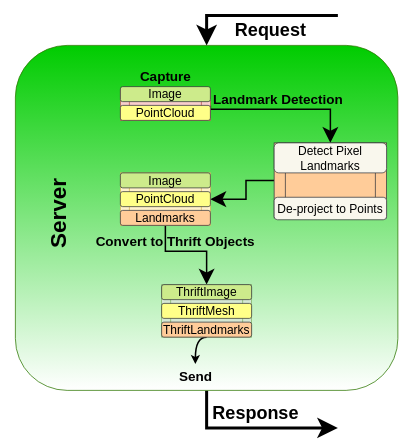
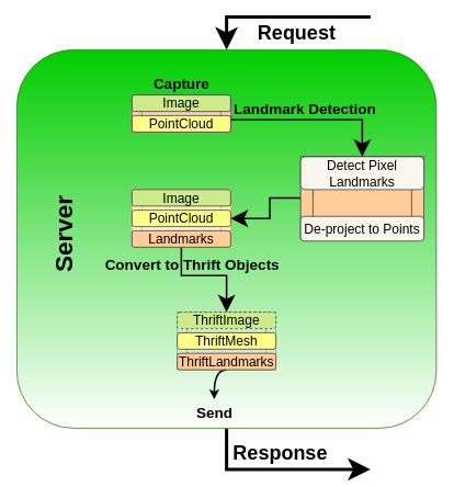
  <mxCell id="0" />
  <mxCell id="1" parent="0" />
  <mxCell id="2" style="edgeStyle=orthogonalEdgeStyle;rounded=0;orthogonalLoop=1;jettySize=auto;html=1;exitX=0.5;exitY=1;exitDx=0;exitDy=0;endSize=15;strokeWidth=4;" parent="1" source="3" edge="1"><mxGeometry relative="1" as="geometry"><Array as="points"><mxPoint x="275" y="570" /></Array><mxPoint x="450" y="570" as="targetPoint" /></mxGeometry></mxCell>
  <mxCell id="3" value="" style="rounded=1;whiteSpace=wrap;html=1;fillColor=#00CC00;strokeColor=#2D7600;fontColor=#ffffff;gradientColor=#ffffff;" parent="1" vertex="1"><mxGeometry x="20" y="60" width="510" height="460" as="geometry" /></mxCell>
  <mxCell id="4" style="edgeStyle=orthogonalEdgeStyle;rounded=0;orthogonalLoop=1;jettySize=auto;html=1;entryX=0.5;entryY=0;entryDx=0;entryDy=0;endSize=15;strokeWidth=4;" parent="1" target="3" edge="1"><mxGeometry relative="1" as="geometry"><Array as="points"><mxPoint x="275" y="20" /></Array><mxPoint x="450" y="20" as="sourcePoint" /></mxGeometry></mxCell>
  <mxCell id="5" style="edgeStyle=orthogonalEdgeStyle;rounded=0;orthogonalLoop=1;jettySize=auto;html=1;exitX=1;exitY=0.5;exitDx=0;exitDy=0;entryX=0.5;entryY=0;entryDx=0;entryDy=0;endSize=15;strokeWidth=2;" parent="1" source="6" target="15" edge="1"><mxGeometry relative="1" as="geometry"><Array as="points"><mxPoint x="280" y="145" /><mxPoint x="440" y="145" /></Array></mxGeometry></mxCell>
  <mxCell id="6" value="&lt;p style=&quot;line-height: 70%&quot;&gt;&lt;br&gt;&lt;/p&gt;" style="shape=process;whiteSpace=wrap;html=1;backgroundOutline=1;fillColor=#f8cecc;strokeColor=#b85450;" parent="1" vertex="1"><mxGeometry x="160" y="120" width="120" height="40" as="geometry" /></mxCell>
  <mxCell id="7" value="Request" style="text;strokeColor=none;fillColor=none;html=1;fontSize=24;fontStyle=1;verticalAlign=middle;align=center;" parent="1" vertex="1"><mxGeometry x="310" y="20" width="100" height="40" as="geometry" /></mxCell>
  <mxCell id="8" value="Response" style="text;strokeColor=none;fillColor=none;html=1;fontSize=24;fontStyle=1;verticalAlign=middle;align=center;" parent="1" vertex="1"><mxGeometry x="290" y="530" width="100" height="40" as="geometry" /></mxCell>
  <mxCell id="9" style="edgeStyle=orthogonalEdgeStyle;rounded=0;orthogonalLoop=1;jettySize=auto;html=1;exitX=0.5;exitY=1;exitDx=0;exitDy=0;endSize=15;strokeWidth=2;" parent="1" source="10" target="11" edge="1"><mxGeometry relative="1" as="geometry" /></mxCell>
  <mxCell id="10" value="" style="shape=process;whiteSpace=wrap;html=1;backgroundOutline=1;fillColor=#fff2cc;strokeColor=#d6b656;" parent="1" vertex="1"><mxGeometry x="160" y="230" width="120" height="70" as="geometry" /></mxCell>
  <mxCell id="11" value="" style="shape=process;whiteSpace=wrap;html=1;backgroundOutline=1;fillColor=#d5e8d4;strokeColor=#82b366;" parent="1" vertex="1"><mxGeometry x="215" y="379" width="120" height="70" as="geometry" /></mxCell>
  <mxCell id="12" value="&lt;font style=&quot;font-size: 16px&quot;&gt;Image&lt;/font&gt;" style="rounded=1;whiteSpace=wrap;html=1;fillColor=#cdeb8b;strokeColor=#36393d;" parent="1" vertex="1"><mxGeometry x="160" y="115" width="120" height="20" as="geometry" /></mxCell>
  <mxCell id="13" value="&lt;font style=&quot;font-size: 16px&quot;&gt;PointCloud&lt;/font&gt;" style="rounded=1;whiteSpace=wrap;html=1;fillColor=#ffff88;strokeColor=#36393d;" parent="1" vertex="1"><mxGeometry x="160" y="140" width="120" height="20" as="geometry" /></mxCell>
  <mxCell id="14" style="edgeStyle=orthogonalEdgeStyle;rounded=0;orthogonalLoop=1;jettySize=auto;html=1;exitX=0;exitY=0.5;exitDx=0;exitDy=0;entryX=1;entryY=0.5;entryDx=0;entryDy=0;endSize=15;strokeWidth=2;" parent="1" source="15" target="17" edge="1"><mxGeometry relative="1" as="geometry" /></mxCell>
  <mxCell id="15" value="" style="shape=process;whiteSpace=wrap;html=1;backgroundOutline=1;fillColor=#ffcc99;strokeColor=#36393d;" parent="1" vertex="1"><mxGeometry x="365" y="190" width="150" height="100" as="geometry" /></mxCell>
  <mxCell id="16" value="&lt;font style=&quot;font-size: 16px&quot;&gt;Image&lt;/font&gt;" style="rounded=1;whiteSpace=wrap;html=1;fillColor=#cdeb8b;strokeColor=#36393d;" parent="1" vertex="1"><mxGeometry x="160" y="230" width="120" height="20" as="geometry" /></mxCell>
  <mxCell id="17" value="&lt;font style=&quot;font-size: 16px&quot;&gt;PointCloud&lt;/font&gt;" style="rounded=1;whiteSpace=wrap;html=1;fillColor=#ffff88;strokeColor=#36393d;" parent="1" vertex="1"><mxGeometry x="160" y="255" width="120" height="20" as="geometry" /></mxCell>
  <mxCell id="18" value="&lt;font style=&quot;font-size: 16px&quot;&gt;Landmarks&lt;/font&gt;" style="rounded=1;whiteSpace=wrap;html=1;fillColor=#ffcc99;strokeColor=#36393d;" parent="1" vertex="1"><mxGeometry x="160" y="280" width="120" height="20" as="geometry" /></mxCell>
  <mxCell id="19" value="&lt;font style=&quot;font-size: 18px&quot;&gt;Capture&lt;/font&gt;" style="text;strokeColor=none;fillColor=none;html=1;fontSize=24;fontStyle=1;verticalAlign=middle;align=center;direction=north;rotation=0;" parent="1" vertex="1"><mxGeometry x="180" y="80" width="80" height="40" as="geometry" /></mxCell>
  <mxCell id="20" value="&lt;font style=&quot;font-size: 16px&quot;&gt;Detect Pixel Landmarks&lt;/font&gt;" style="rounded=1;whiteSpace=wrap;html=1;fillColor=#f9f7ed;strokeColor=#36393d;" parent="1" vertex="1"><mxGeometry x="365" y="190" width="150" height="40" as="geometry" /></mxCell>
  <mxCell id="21" value="&lt;font style=&quot;font-size: 16px&quot;&gt;De-project to Points&lt;/font&gt;" style="rounded=1;whiteSpace=wrap;html=1;fillColor=#f9f7ed;strokeColor=#36393d;" parent="1" vertex="1"><mxGeometry x="365" y="262.5" width="150" height="30" as="geometry" /></mxCell>
- <mxCell id="22" value="&lt;font style=&quot;font-size: 16px&quot;&gt;ThriftImage&lt;/font&gt;" style="rounded=1;whiteSpace=wrap;html=1;fillColor=#cdeb8b;strokeColor=#36393d;" parent="1" vertex="1"><mxGeometry x="215" y="379" width="120" height="20" as="geometry" /></mxCell>
+ <mxCell id="22" value="&lt;font style=&quot;font-size: 16px&quot;&gt;ThriftImage&lt;/font&gt;" style="rounded=1;whiteSpace=wrap;html=1;fillColor=#cdeb8b;strokeColor=#36393d;dashed=1;" parent="1" vertex="1"><mxGeometry x="215" y="379" width="120" height="20" as="geometry" /></mxCell>
  <mxCell id="23" value="&lt;font style=&quot;font-size: 16px&quot;&gt;ThriftMesh&lt;/font&gt;" style="rounded=1;whiteSpace=wrap;html=1;fillColor=#ffff88;strokeColor=#36393d;" parent="1" vertex="1"><mxGeometry x="215" y="404" width="120" height="20" as="geometry" /></mxCell>
  <mxCell id="24" style="edgeStyle=orthogonalEdgeStyle;curved=1;rounded=0;orthogonalLoop=1;jettySize=auto;html=1;exitX=0.5;exitY=1;exitDx=0;exitDy=0;entryX=0.5;entryY=0;entryDx=0;entryDy=0;strokeWidth=2;" parent="1" source="25" target="29" edge="1"><mxGeometry relative="1" as="geometry" /></mxCell>
  <mxCell id="25" value="&lt;font style=&quot;font-size: 16px&quot;&gt;ThriftLandmarks&lt;/font&gt;" style="rounded=1;whiteSpace=wrap;html=1;fillColor=#ffcc99;strokeColor=#36393d;" parent="1" vertex="1"><mxGeometry x="215" y="429" width="120" height="20" as="geometry" /></mxCell>
  <mxCell id="26" value="&lt;font style=&quot;font-size: 18px&quot;&gt;Convert to Thrift Objects&lt;/font&gt;" style="text;html=1;fontSize=24;fontStyle=1;verticalAlign=middle;align=center;fillColor=none;" parent="1" vertex="1"><mxGeometry x="117.5" y="300" width="230" height="40" as="geometry" /></mxCell>
  <mxCell id="27" value="&lt;font style=&quot;font-size: 18px&quot;&gt;Landmark Detection&lt;br&gt;&lt;/font&gt;" style="text;strokeColor=none;fillColor=none;html=1;fontSize=24;fontStyle=1;verticalAlign=middle;align=center;" parent="1" vertex="1"><mxGeometry x="320" y="110" width="100" height="40" as="geometry" /></mxCell>
  <mxCell id="28" value="&lt;font style=&quot;font-size: 30px&quot;&gt;Server&lt;/font&gt;" style="text;strokeColor=none;fillColor=none;html=1;fontSize=24;fontStyle=1;verticalAlign=middle;align=center;rotation=-90;" parent="1" vertex="1"><mxGeometry x="27.5" y="265" width="100" height="40" as="geometry" /></mxCell>
  <mxCell id="29" value="&lt;span style=&quot;font-size: 18px&quot;&gt;Send&lt;/span&gt;" style="text;html=1;fontSize=24;fontStyle=1;verticalAlign=middle;align=center;fillColor=none;" parent="1" vertex="1"><mxGeometry x="210" y="485" width="100" height="30" as="geometry" /></mxCell>
